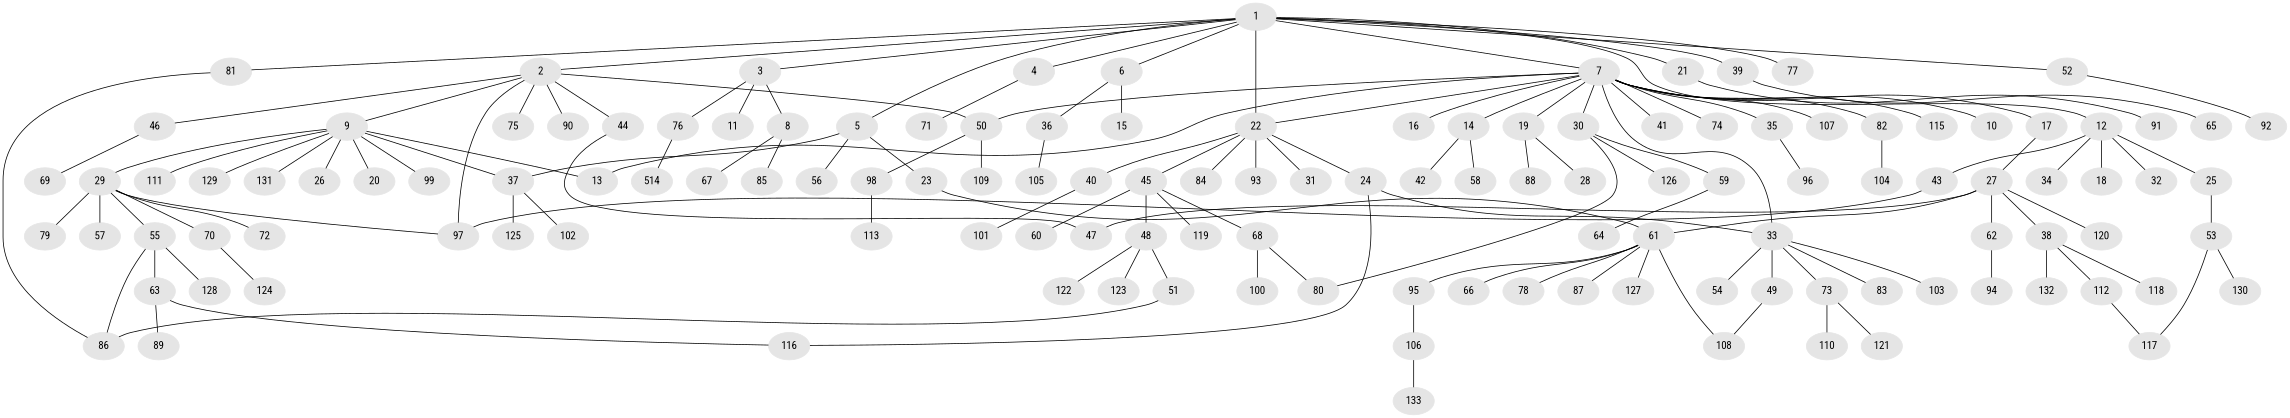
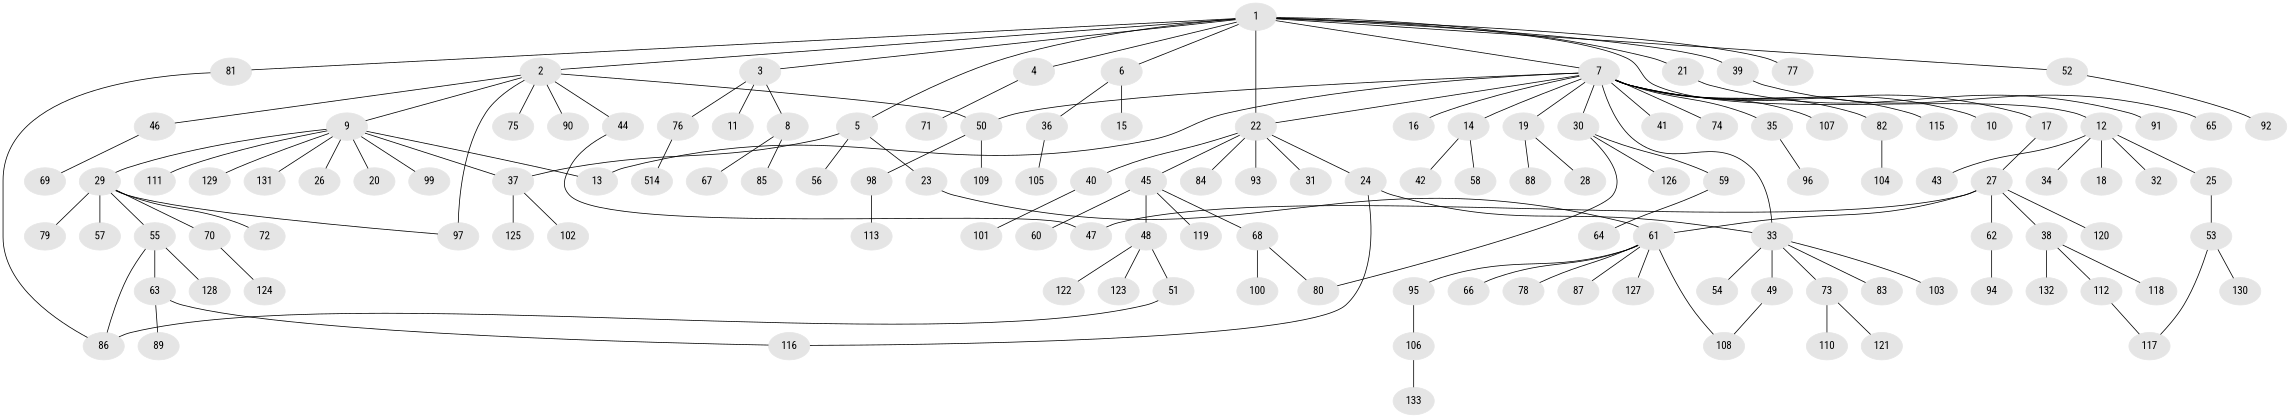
  graph {
    fontname="Roboto Condensed"
    node [color=gray90 fontname="Roboto Condensed" style=filled]
    edge [fontname="Roboto Condensed"]
    1
    2
    3
    4
    5
    6
    7
    12
    21
    22
    39
    52
    77
    81
    9
    44
    46
    50
    75
    90
    97
    8
    11
    76
    71
    23
    37
    56
    15
    36
    10
    13
    14
    16
    17
    19
    30
    33
    35
    41
    74
    82
    107
    115
    18
    25
    32
    34
    43
    91
    24
    31
    40
    45
    84
    93
    65
    92
    86
    20
    26
    29
    99
    111
    129
    131
    47
    69
    98
    109
    67
    85
    n73 [label=514]
    61
    102
    125
    105
    42
    58
    27
    28
    88
    59
    80
    126
    49
    54
    73
    83
    103
    96
    104
    55
    57
    70
    72
    79
    53
    38
    62
    120
    116
    101
    48
    60
    68
    119
    108
    66
    78
    87
    95
    127
    117
    130
    112
    118
    132
    94
    63
    128
    124
    64
    110
    121
    51
    122
    123
    100
    113
    89
    106
    133
    1 -- 2
    1 -- 3
    1 -- 4
    1 -- 5
    1 -- 6
    1 -- 7
    1 -- 12
    1 -- 21
    1 -- 22
    1 -- 39
    1 -- 52
    1 -- 77
    1 -- 81
    2 -- 9
    2 -- 44
    2 -- 46
    2 -- 50
    2 -- 75
    2 -- 90
    2 -- 97
    3 -- 8
    3 -- 11
    3 -- 76
    4 -- 71
    5 -- 23
    5 -- 37
    5 -- 56
    6 -- 15
    6 -- 36
    7 -- 22
    7 -- 50
    7 -- 10
    7 -- 13
    7 -- 14
    7 -- 16
    7 -- 17
    7 -- 19
    7 -- 30
    7 -- 33
    7 -- 35
    7 -- 41
    7 -- 74
    7 -- 82
    7 -- 107
    7 -- 115
    12 -- 18
    12 -- 25
    12 -- 32
    12 -- 34
    12 -- 43
    21 -- 91
    22 -- 24
    22 -- 31
    22 -- 40
    22 -- 45
    22 -- 84
    22 -- 93
    39 -- 65
    52 -- 92
    81 -- 86
    9 -- 37
    9 -- 13
    9 -- 20
    9 -- 26
    9 -- 29
    9 -- 99
    9 -- 111
    9 -- 129
    9 -- 131
    44 -- 47
    46 -- 69
    50 -- 98
    50 -- 109
    8 -- 67
    8 -- 85
    76 -- n73
    23 -- 61
    37 -- 102
    37 -- 125
    36 -- 105
    14 -- 42
    14 -- 58
    17 -- 27
    19 -- 28
    19 -- 88
    30 -- 59
    30 -- 80
    30 -- 126
    33 -- 49
    33 -- 54
    33 -- 73
    33 -- 83
    33 -- 103
    35 -- 96
    82 -- 104
    25 -- 53
-   43 -- 97
    24 -- 33
    24 -- 116
    40 -- 101
    45 -- 48
    45 -- 60
    45 -- 68
    45 -- 119
    29 -- 97
    29 -- 55
    29 -- 57
    29 -- 70
    29 -- 72
    29 -- 79
    98 -- 113
    61 -- 108
    61 -- 66
    61 -- 78
    61 -- 87
    61 -- 95
    61 -- 127
    27 -- 47
    27 -- 61
    27 -- 38
    27 -- 62
    27 -- 120
    59 -- 64
    49 -- 108
    73 -- 110
    73 -- 121
    55 -- 86
    55 -- 63
    55 -- 128
    70 -- 124
    53 -- 117
    53 -- 130
    38 -- 112
    38 -- 118
    38 -- 132
    62 -- 94
    48 -- 51
    48 -- 122
    48 -- 123
    68 -- 80
    68 -- 100
    95 -- 106
    112 -- 117
    63 -- 116
    63 -- 89
    51 -- 86
    106 -- 133
  }
